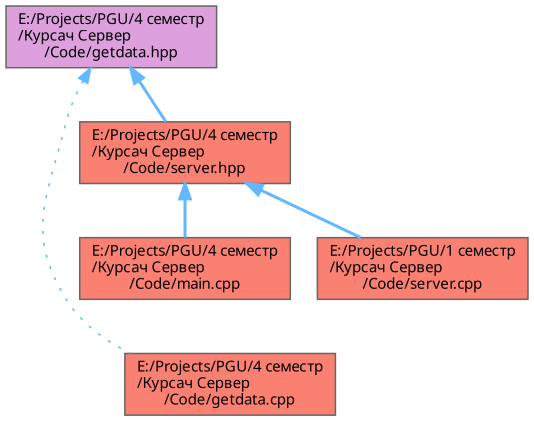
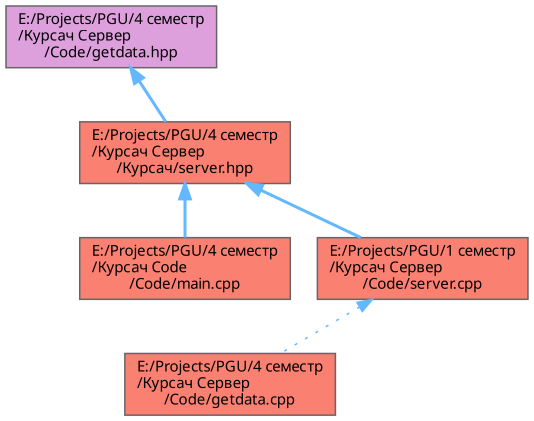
  digraph {
    fontname="Noto Sans"
    node [color=grey40 fillcolor=salmon fontname="Noto Sans" fontsize=10 shape=box style=filled]
    edge [color=steelblue1 dir=back fontname="Noto Sans" fontsize=10 labelfontname=Helvetica labelfontsize=10 style=bold]
    n1 [color=gray40 fillcolor=plum fontcolor=black height=0.2 label="E:/Projects/PGU/4 семестр\l/Курсач Сервер\l/Code/getdata.hpp" width=0.4]
    n2 [height=0.2 label="E:/Projects/PGU/4 семестр\l/Курсач Сервер\l/Code/getdata.cpp" width=0.4]
-   n3 [height=0.2 label="E:/Projects/PGU/4 семестр\l/Курсач Сервер\l/Code/server.hpp" width=0.4]
-   n4 [height=0.2 label="E:/Projects/PGU/4 семестр\l/Курсач Сервер\l/Code/main.cpp" width=0.4]
+   n3 [height=0.2 label="E:/Projects/PGU/4 семестр\l/Курсач Сервер\l/Курсач/server.hpp" width=0.4]
+   n4 [height=0.2 label="E:/Projects/PGU/4 семестр\l/Курсач Code\l/Code/main.cpp" width=0.4]
    n5 [height=0.2 label="E:/Projects/PGU/1 семестр\l/Курсач Сервер\l/Code/server.cpp" width=0.4]
-   n1 -> n2 [style=dotted]
+   n5 -> n2 [style=dotted]
    n1 -> n3
    n3 -> n4
    n3 -> n5
  }
